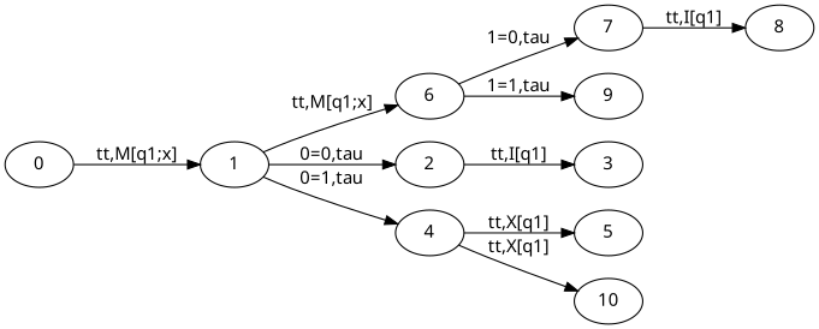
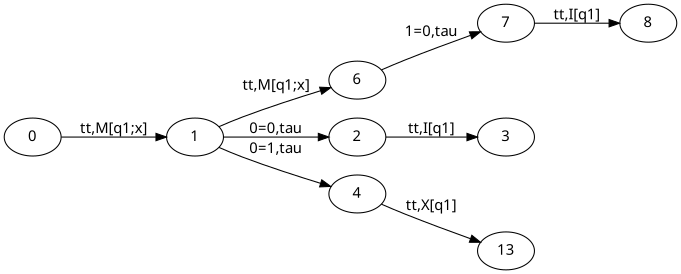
  digraph {
    fontname="Noto Sans"
    rankdir=LR
    node [fontname="Noto Sans"]
    edge [fontname="Noto Sans"]
    0
    1
    6
    2
    4
    7
-   9
    3
-   5
-   10
+   10 [label=13]
    8
    0 -> 1 [label="tt,M[q1;x]"]
    1 -> 6 [label="tt,M[q1;x]"]
    1 -> 2 [label="0=0,tau"]
    1 -> 4 [label="0=1,tau"]
    6 -> 7 [label="1=0,tau"]
-   6 -> 9 [label="1=1,tau"]
    2 -> 3 [label="tt,I[q1]"]
-   4 -> 5 [label="tt,X[q1]"]
    4 -> 10 [label="tt,X[q1]"]
    7 -> 8 [label="tt,I[q1]"]
  }
